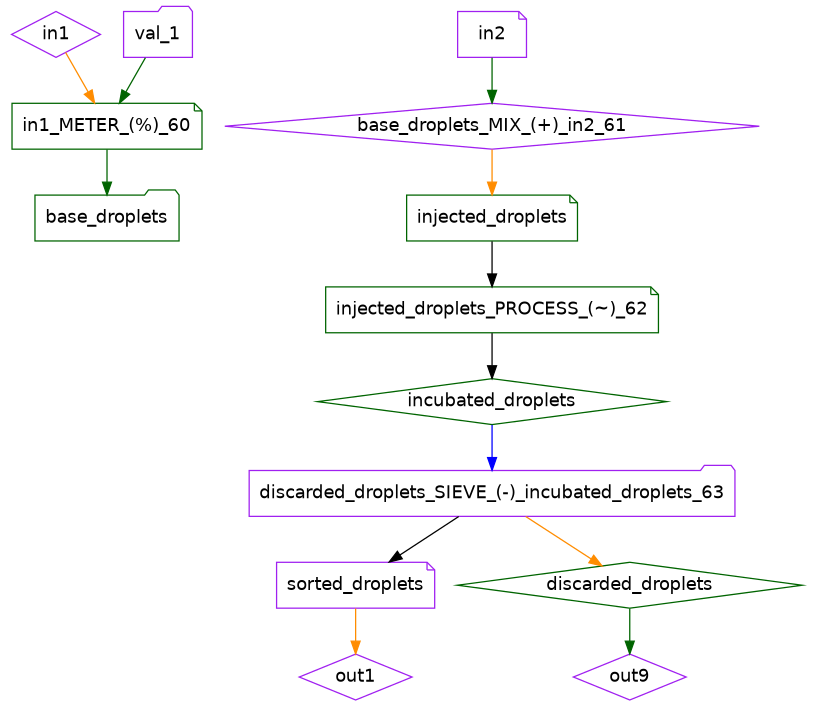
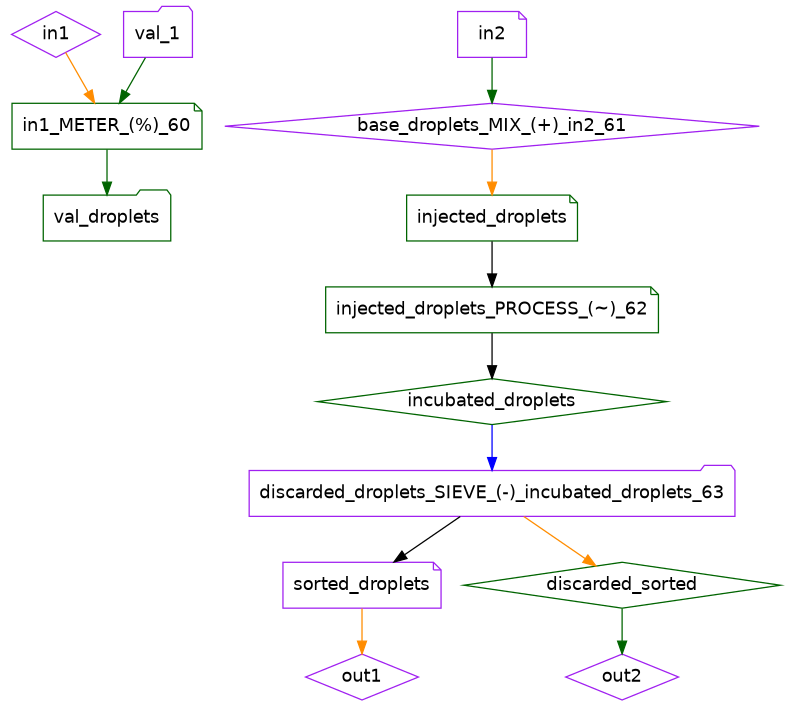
  strict digraph {
    fontname="DejaVu Sans"
    node [color=purple fontname="DejaVu Sans" shape=diamond]
    edge [color=darkgreen fontname="DejaVu Sans"]
    "in1_METER_(%)_60" [color=darkgreen shape=note]
    in1
-   base_droplets [color=darkgreen shape=folder]
+   base_droplets [color=darkgreen shape=folder label=val_droplets]
    in2 [shape=note]
    "base_droplets_MIX_(+)_in2_61"
    injected_droplets [color=darkgreen shape=note]
    "injected_droplets_PROCESS_(~)_62" [color=darkgreen shape=note]
    incubated_droplets [color=darkgreen]
    "discarded_droplets_SIEVE_(-)_incubated_droplets_63" [shape=folder]
    sorted_droplets [shape=note]
-   discarded_droplets [color=darkgreen]
+   discarded_droplets [color=darkgreen label=discarded_sorted]
    out1
-   out2 [label=out9]
+   out2
    val_1 [shape=folder]
    "in1_METER_(%)_60" -> base_droplets
    in1 -> "in1_METER_(%)_60" [color=darkorange]
    in2 -> "base_droplets_MIX_(+)_in2_61"
    "base_droplets_MIX_(+)_in2_61" -> injected_droplets [color=darkorange]
    injected_droplets -> "injected_droplets_PROCESS_(~)_62" [color=black]
    "injected_droplets_PROCESS_(~)_62" -> incubated_droplets [color=black]
    incubated_droplets -> "discarded_droplets_SIEVE_(-)_incubated_droplets_63" [color=blue]
    "discarded_droplets_SIEVE_(-)_incubated_droplets_63" -> sorted_droplets [color=black]
    "discarded_droplets_SIEVE_(-)_incubated_droplets_63" -> discarded_droplets [color=darkorange]
    sorted_droplets -> out1 [color=darkorange]
    discarded_droplets -> out2
    val_1 -> "in1_METER_(%)_60"
  }
